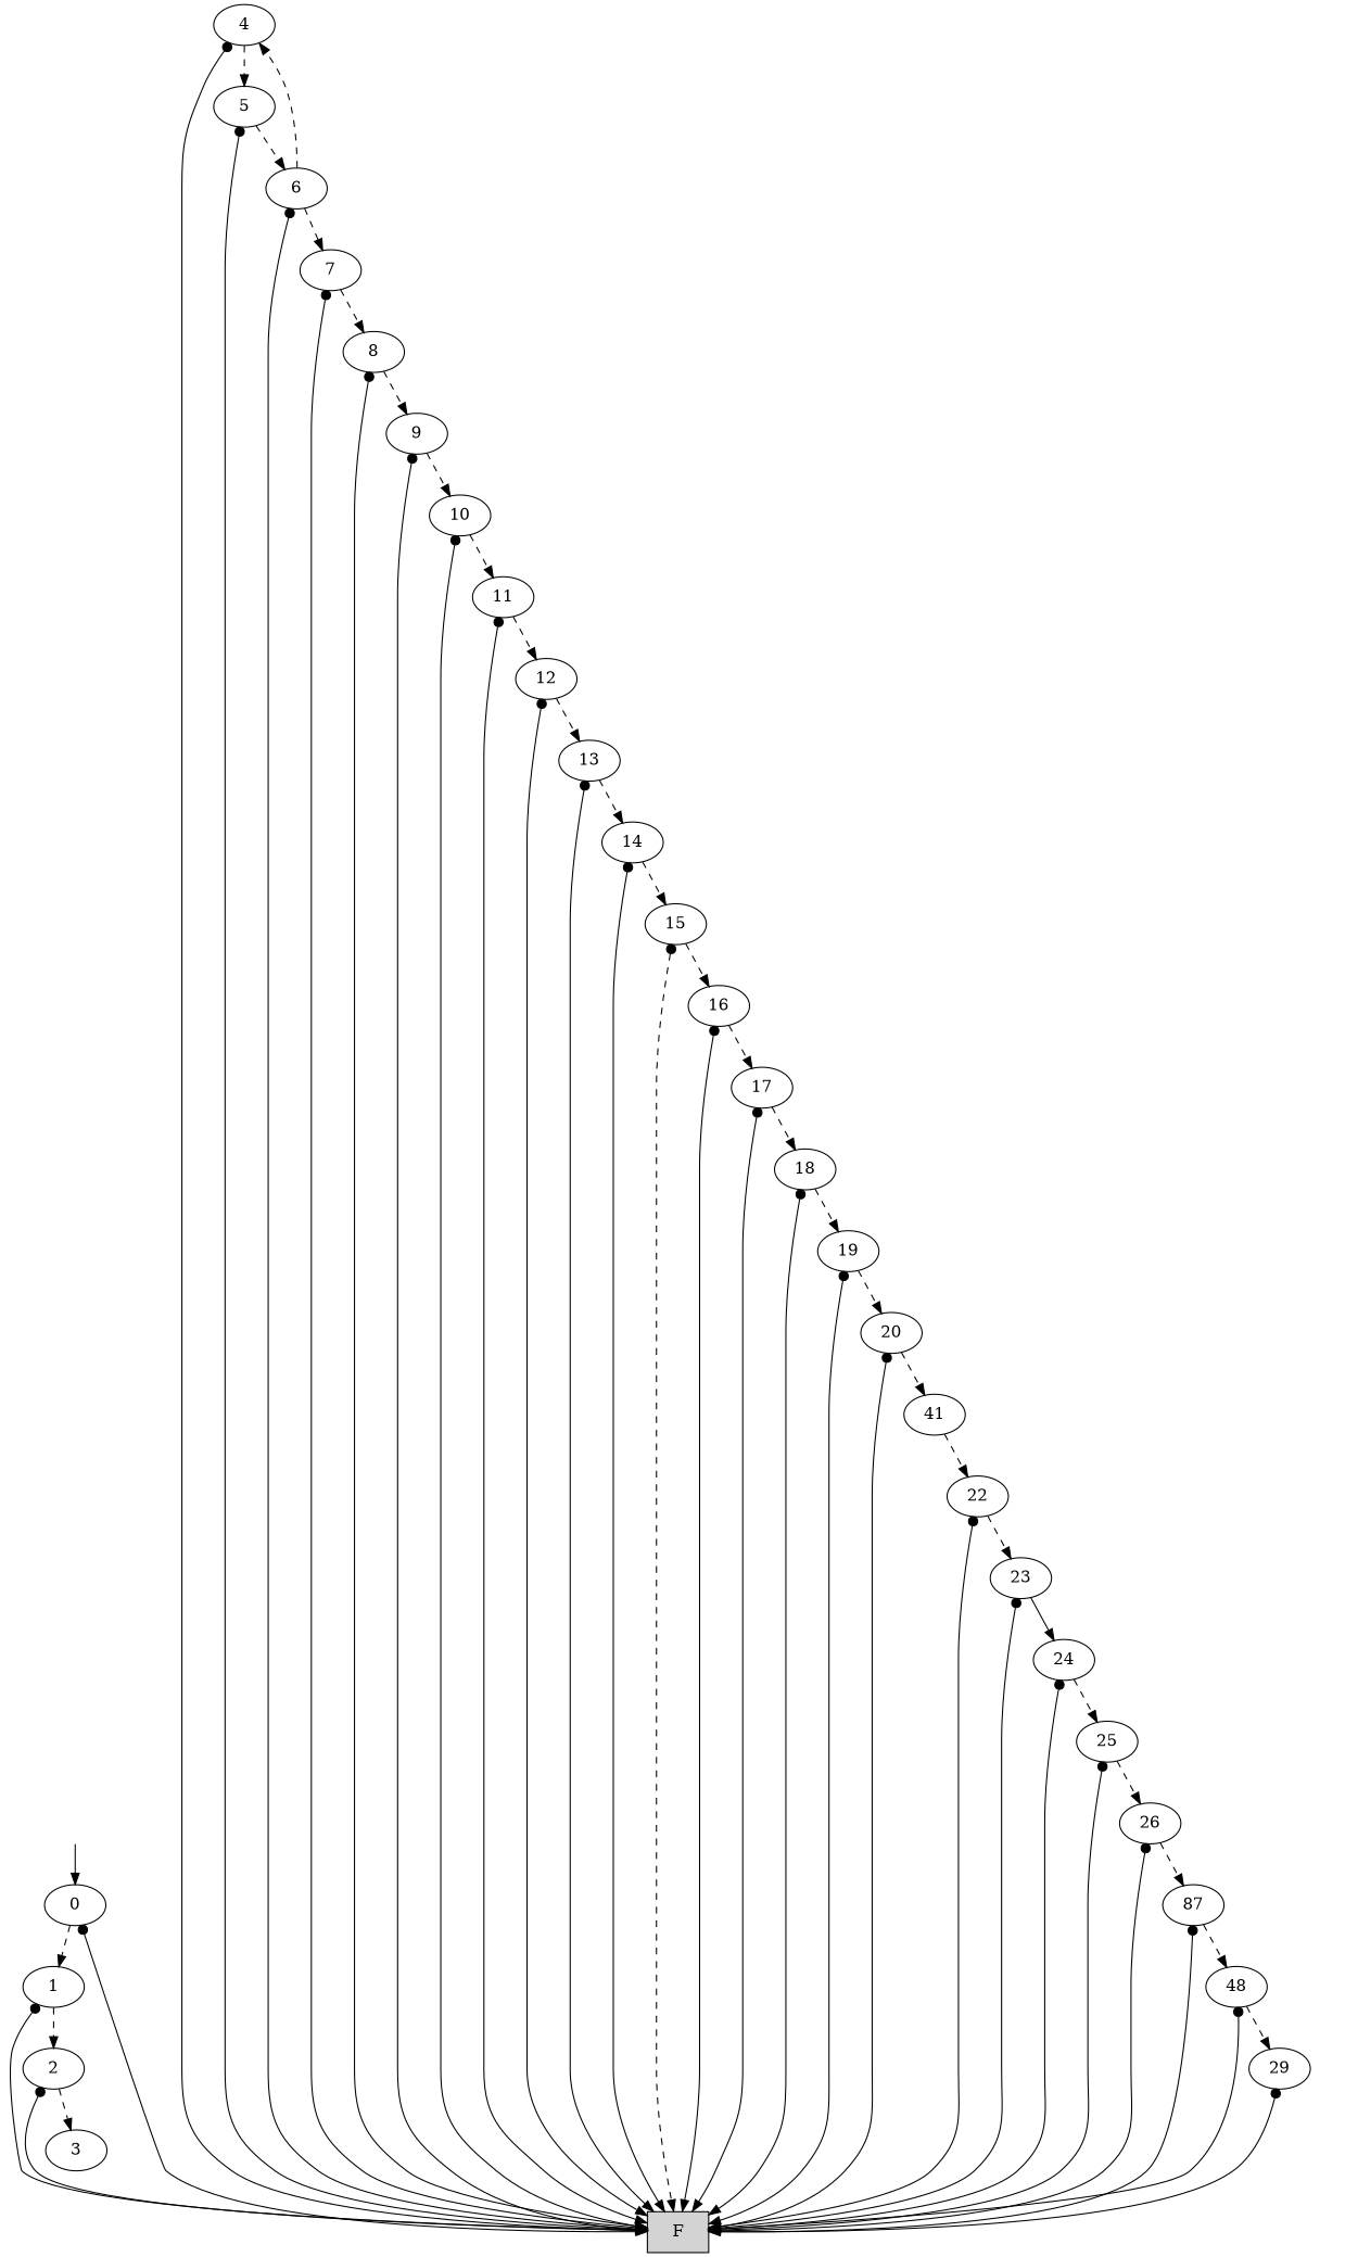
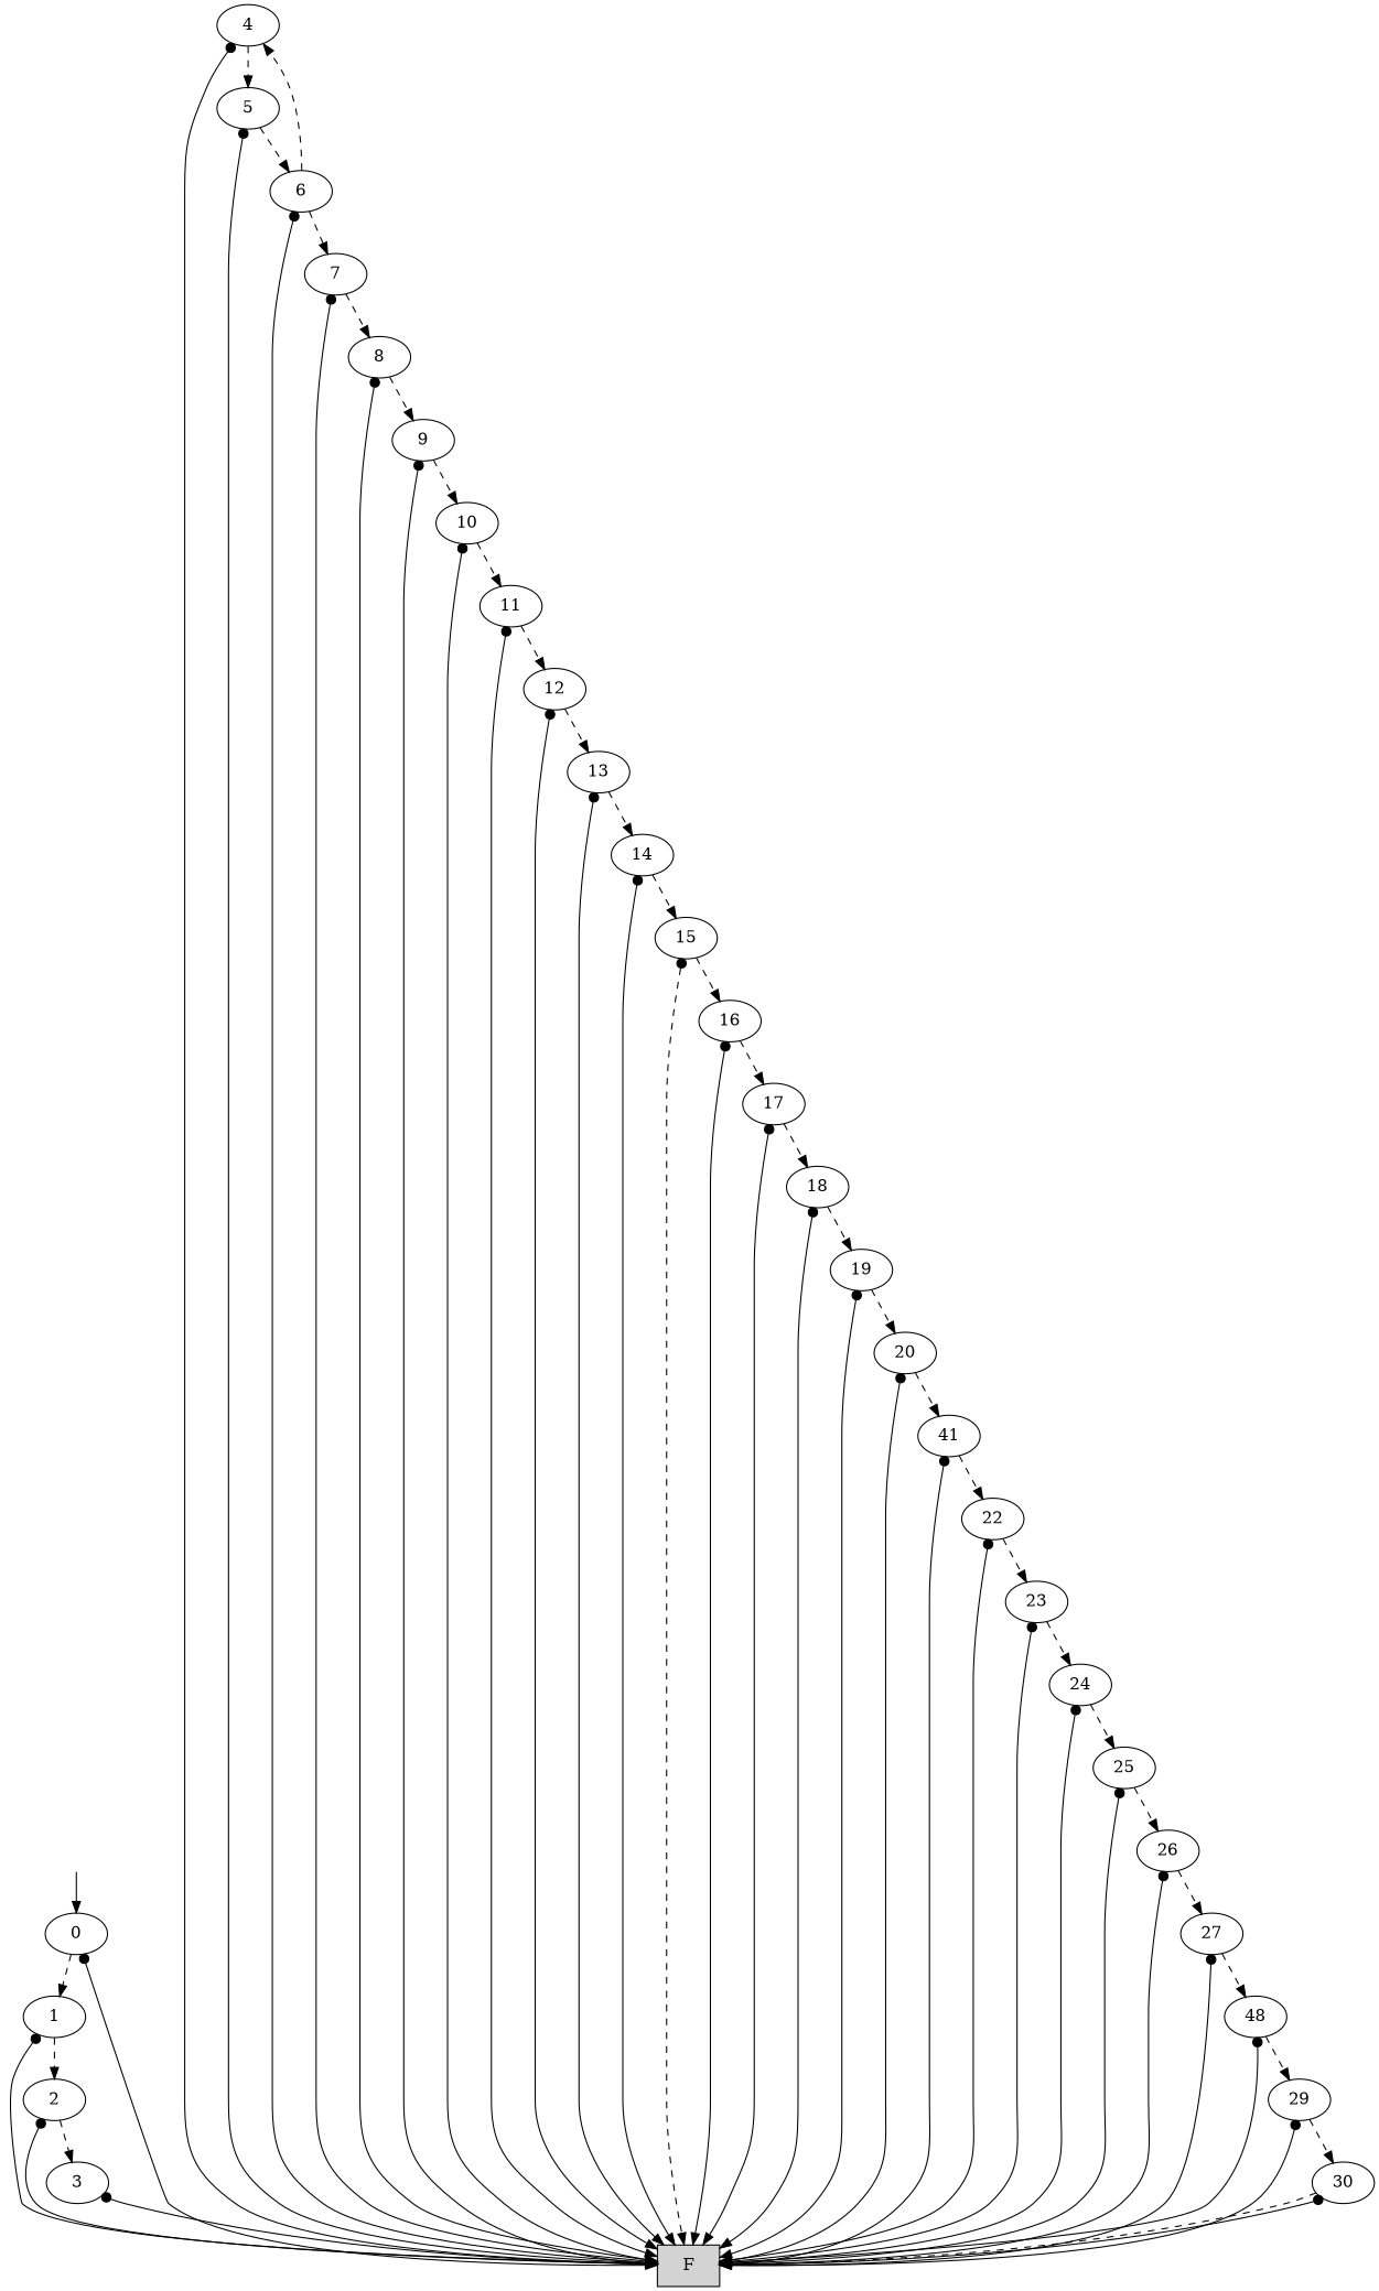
  digraph {
    edge [dir=both style=dashed]
    root [style=invis]
    n2 [label=0]
    n3 [label=1]
    n4 [label=F shape=box style=filled]
    n5 [label=2]
    n6 [label=3]
    n7 [label=4]
    n8 [label=5]
    n9 [label=6]
    n10 [label=7]
    n11 [label=8]
    n12 [label=9]
    n13 [label=10]
    n14 [label=11]
    n15 [label=12]
    n16 [label=13]
    n17 [label=14]
    n18 [label=15]
    n19 [label=16]
    n20 [label=17]
    n21 [label=18]
    n22 [label=19]
    n23 [label=20]
    n24 [label=41]
    n25 [label=22]
    n26 [label=23]
    n27 [label=24]
    n28 [label=25]
    n29 [label=26]
-   n30 [label=87]
+   n30 [label=27]
    n31 [label=48]
    n32 [label=29]
+   n33 [label=30]
    root -> n2 [arrowtail=none style=solid]
    n2 -> n3 [dir=forward]
    n2 -> n4 [arrowtail=dot style=solid]
    n3 -> n4 [arrowtail=dot style=solid]
    n3 -> n5 [dir=forward]
    n5 -> n4 [arrowtail=dot style=solid]
    n5 -> n6 [dir=forward]
+   n6 -> n4 [arrowtail=dot style=solid]
    n7 -> n4 [arrowtail=dot style=solid]
    n7 -> n8 [dir=forward]
    n8 -> n4 [arrowtail=dot style=solid]
    n8 -> n9 [dir=forward]
    n9 -> n4 [arrowtail=dot style=solid]
    n9 -> n7 [dir=forward]
    n9 -> n10 [dir=forward]
    n10 -> n4 [arrowtail=dot style=solid]
    n10 -> n11 [dir=forward]
    n11 -> n4 [arrowtail=dot style=solid]
    n11 -> n12 [dir=forward]
    n12 -> n4 [arrowtail=dot style=solid]
    n12 -> n13 [dir=forward]
    n13 -> n4 [arrowtail=dot style=solid]
    n13 -> n14 [dir=forward]
    n14 -> n4 [arrowtail=dot style=solid]
    n14 -> n15 [dir=forward]
    n15 -> n4 [arrowtail=dot style=solid]
    n15 -> n16 [dir=forward]
    n16 -> n4 [arrowtail=dot style=solid]
    n16 -> n17 [dir=forward]
    n17 -> n4 [arrowtail=dot style=solid]
    n17 -> n18 [dir=forward]
    n18 -> n4 [arrowtail=dot]
    n18 -> n19 [dir=forward]
    n19 -> n4 [arrowtail=dot style=solid]
    n19 -> n20 [dir=forward]
    n20 -> n4 [arrowtail=dot style=solid]
    n20 -> n21 [dir=forward]
    n21 -> n4 [arrowtail=dot style=solid]
    n21 -> n22 [dir=forward]
    n22 -> n4 [arrowtail=dot style=solid]
    n22 -> n23 [dir=forward]
    n23 -> n4 [arrowtail=dot style=solid]
    n23 -> n24 [dir=forward]
+   n24 -> n4 [arrowtail=dot style=solid]
    n24 -> n25 [dir=forward]
    n25 -> n4 [arrowtail=dot style=solid]
    n25 -> n26 [dir=forward]
    n26 -> n4 [arrowtail=dot style=solid]
-   n26 -> n27 [dir=forward style=solid]
+   n26 -> n27 [dir=forward]
    n27 -> n4 [arrowtail=dot style=solid]
    n27 -> n28 [dir=forward]
    n28 -> n4 [arrowtail=dot style=solid]
    n28 -> n29 [dir=forward]
    n29 -> n4 [arrowtail=dot style=solid]
    n29 -> n30 [dir=forward]
    n30 -> n4 [arrowtail=dot style=solid]
    n30 -> n31 [dir=forward]
    n31 -> n4 [arrowtail=dot style=solid]
    n31 -> n32 [dir=forward]
    n32 -> n4 [arrowtail=dot style=solid]
+   n32 -> n33 [dir=forward]
+   n33 -> n4 [dir=forward]
+   n33 -> n4 [arrowtail=dot style=solid]
  }
